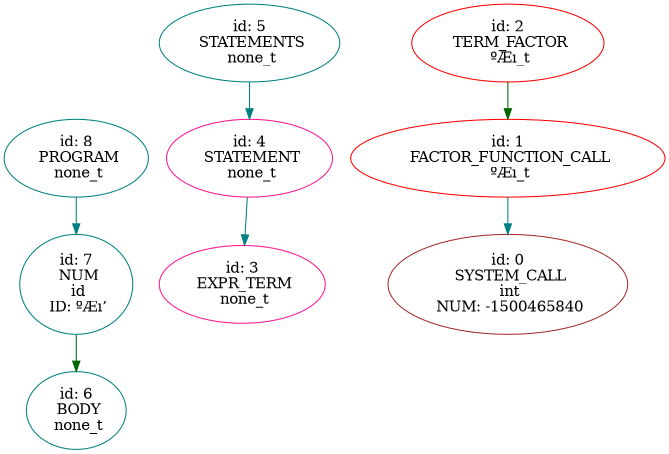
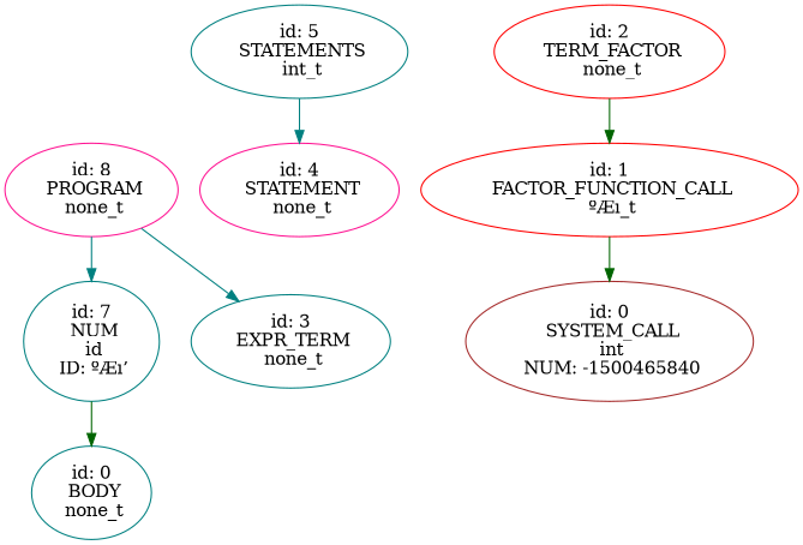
  digraph {
    node [color=teal]
    edge [color=teal]
-   n1 [label="id: 8\n PROGRAM\n none_t"]
+   n1 [color=deeppink label="id: 8\n PROGRAM\n none_t"]
    n2 [label="id: 7\n NUM\n id\n ID: ºÆı’"]
-   n3 [label="id: 6\n BODY\n none_t"]
-   n4 [label="id: 5\n STATEMENTS\n none_t"]
+   n3 [label="id: 0\n BODY\n none_t"]
+   n4 [label="id: 5\n STATEMENTS\n int_t"]
    n5 [color=deeppink label="id: 4\n STATEMENT\n none_t"]
-   n6 [color=deeppink label="id: 3\n EXPR_TERM\n none_t"]
-   n7 [color=red label="id: 2\n TERM_FACTOR\n ºÆı_t"]
+   n6 [label="id: 3\n EXPR_TERM\n none_t"]
+   n7 [color=red label="id: 2\n TERM_FACTOR\n none_t"]
    n8 [color=red label="id: 1\n FACTOR_FUNCTION_CALL\n ºÆı_t"]
    n9 [color=brown label="id: 0\n SYSTEM_CALL\n int\n NUM: -1500465840"]
    n1 -> n2
    n2 -> n3 [color=darkgreen]
    n4 -> n5
-   n5 -> n6
+   n1 -> n6
    n7 -> n8 [color=darkgreen]
-   n8 -> n9
+   n8 -> n9 [color=darkgreen]
  }
